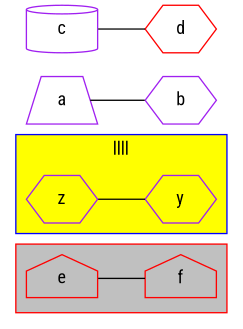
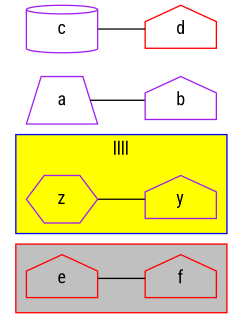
  graph {
    fontname="Roboto Condensed"
    rankdir=LR
    node [color=purple fontname="Roboto Condensed" shape=house]
    edge [fontname="Roboto Condensed"]
    e [color=red]
    f [color=red]
    z [shape=hexagon]
-   y [shape=hexagon]
+   y
    a [shape=trapezium]
-   b [shape=hexagon]
+   b
    c [shape=cylinder]
-   d [color=red shape=hexagon]
+   d [color=red]
    subgraph cluster_1 {
      bgcolor=grey
      color=red
      e
      f
    }
    subgraph cluster_2 {
      bgcolor=yellow
      color=blue
      label=llll
      z
      y
    }
    e -- f
    z -- y
    a -- b
    c -- d
  }
